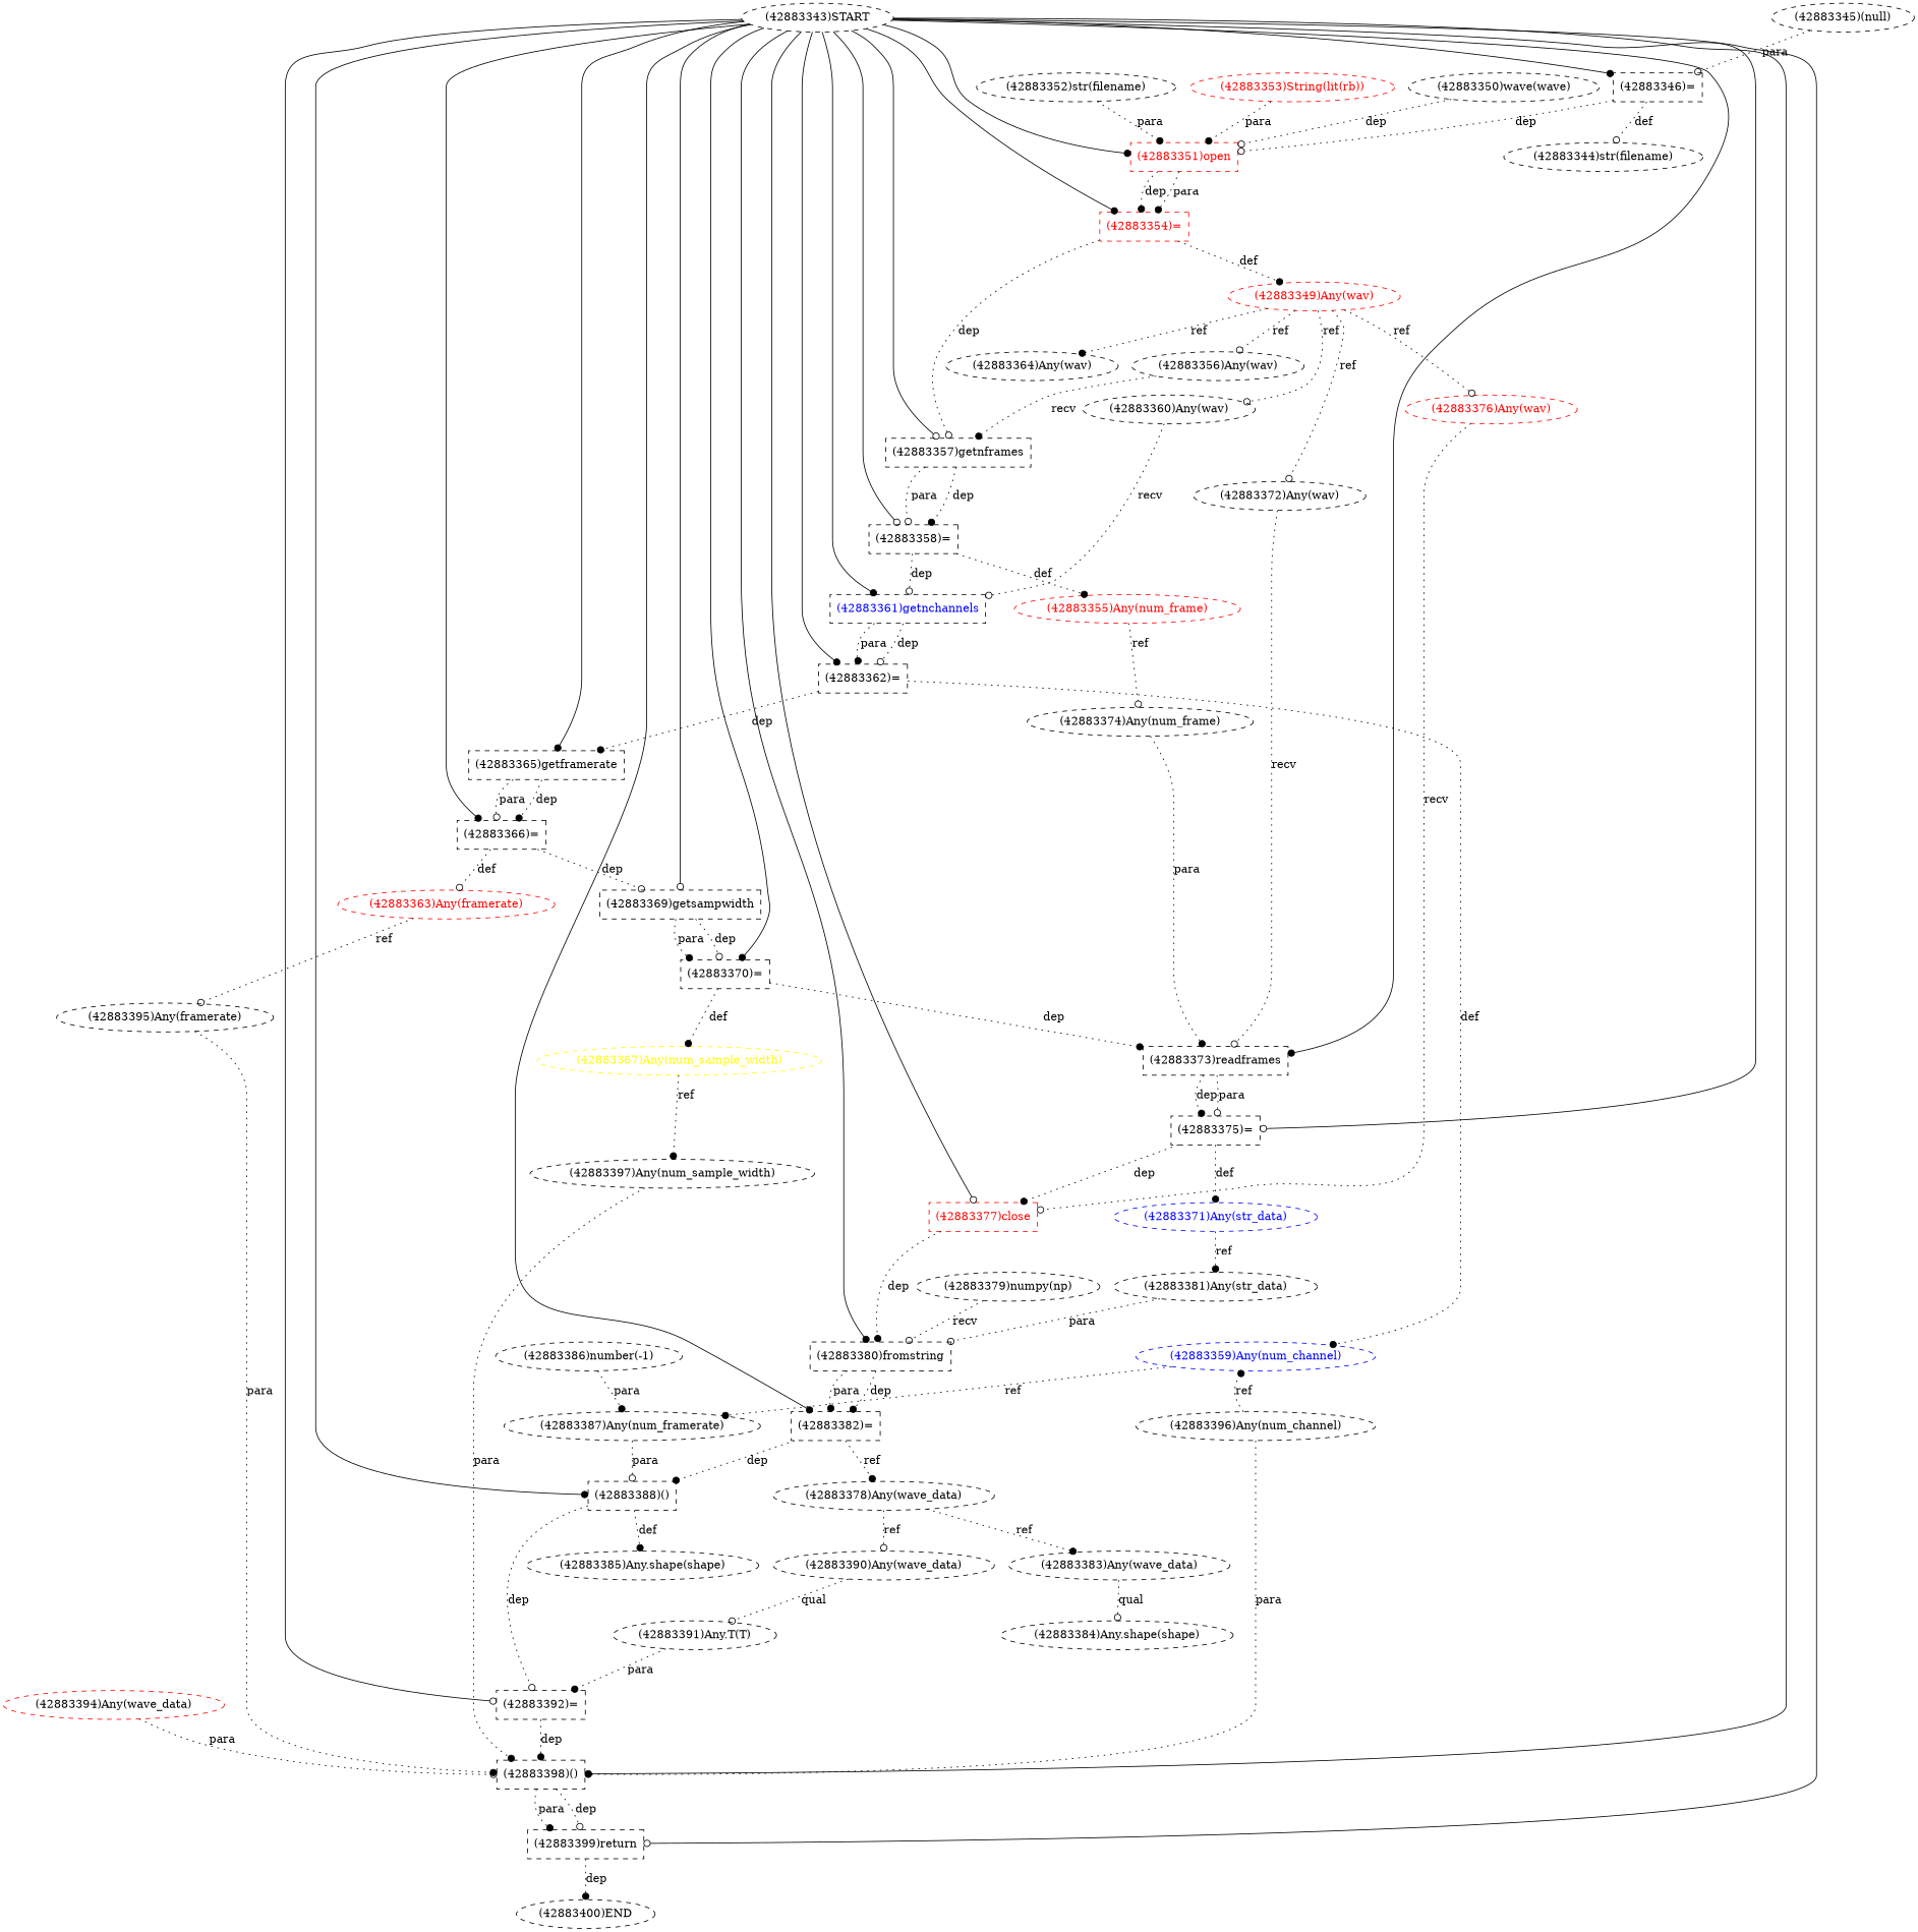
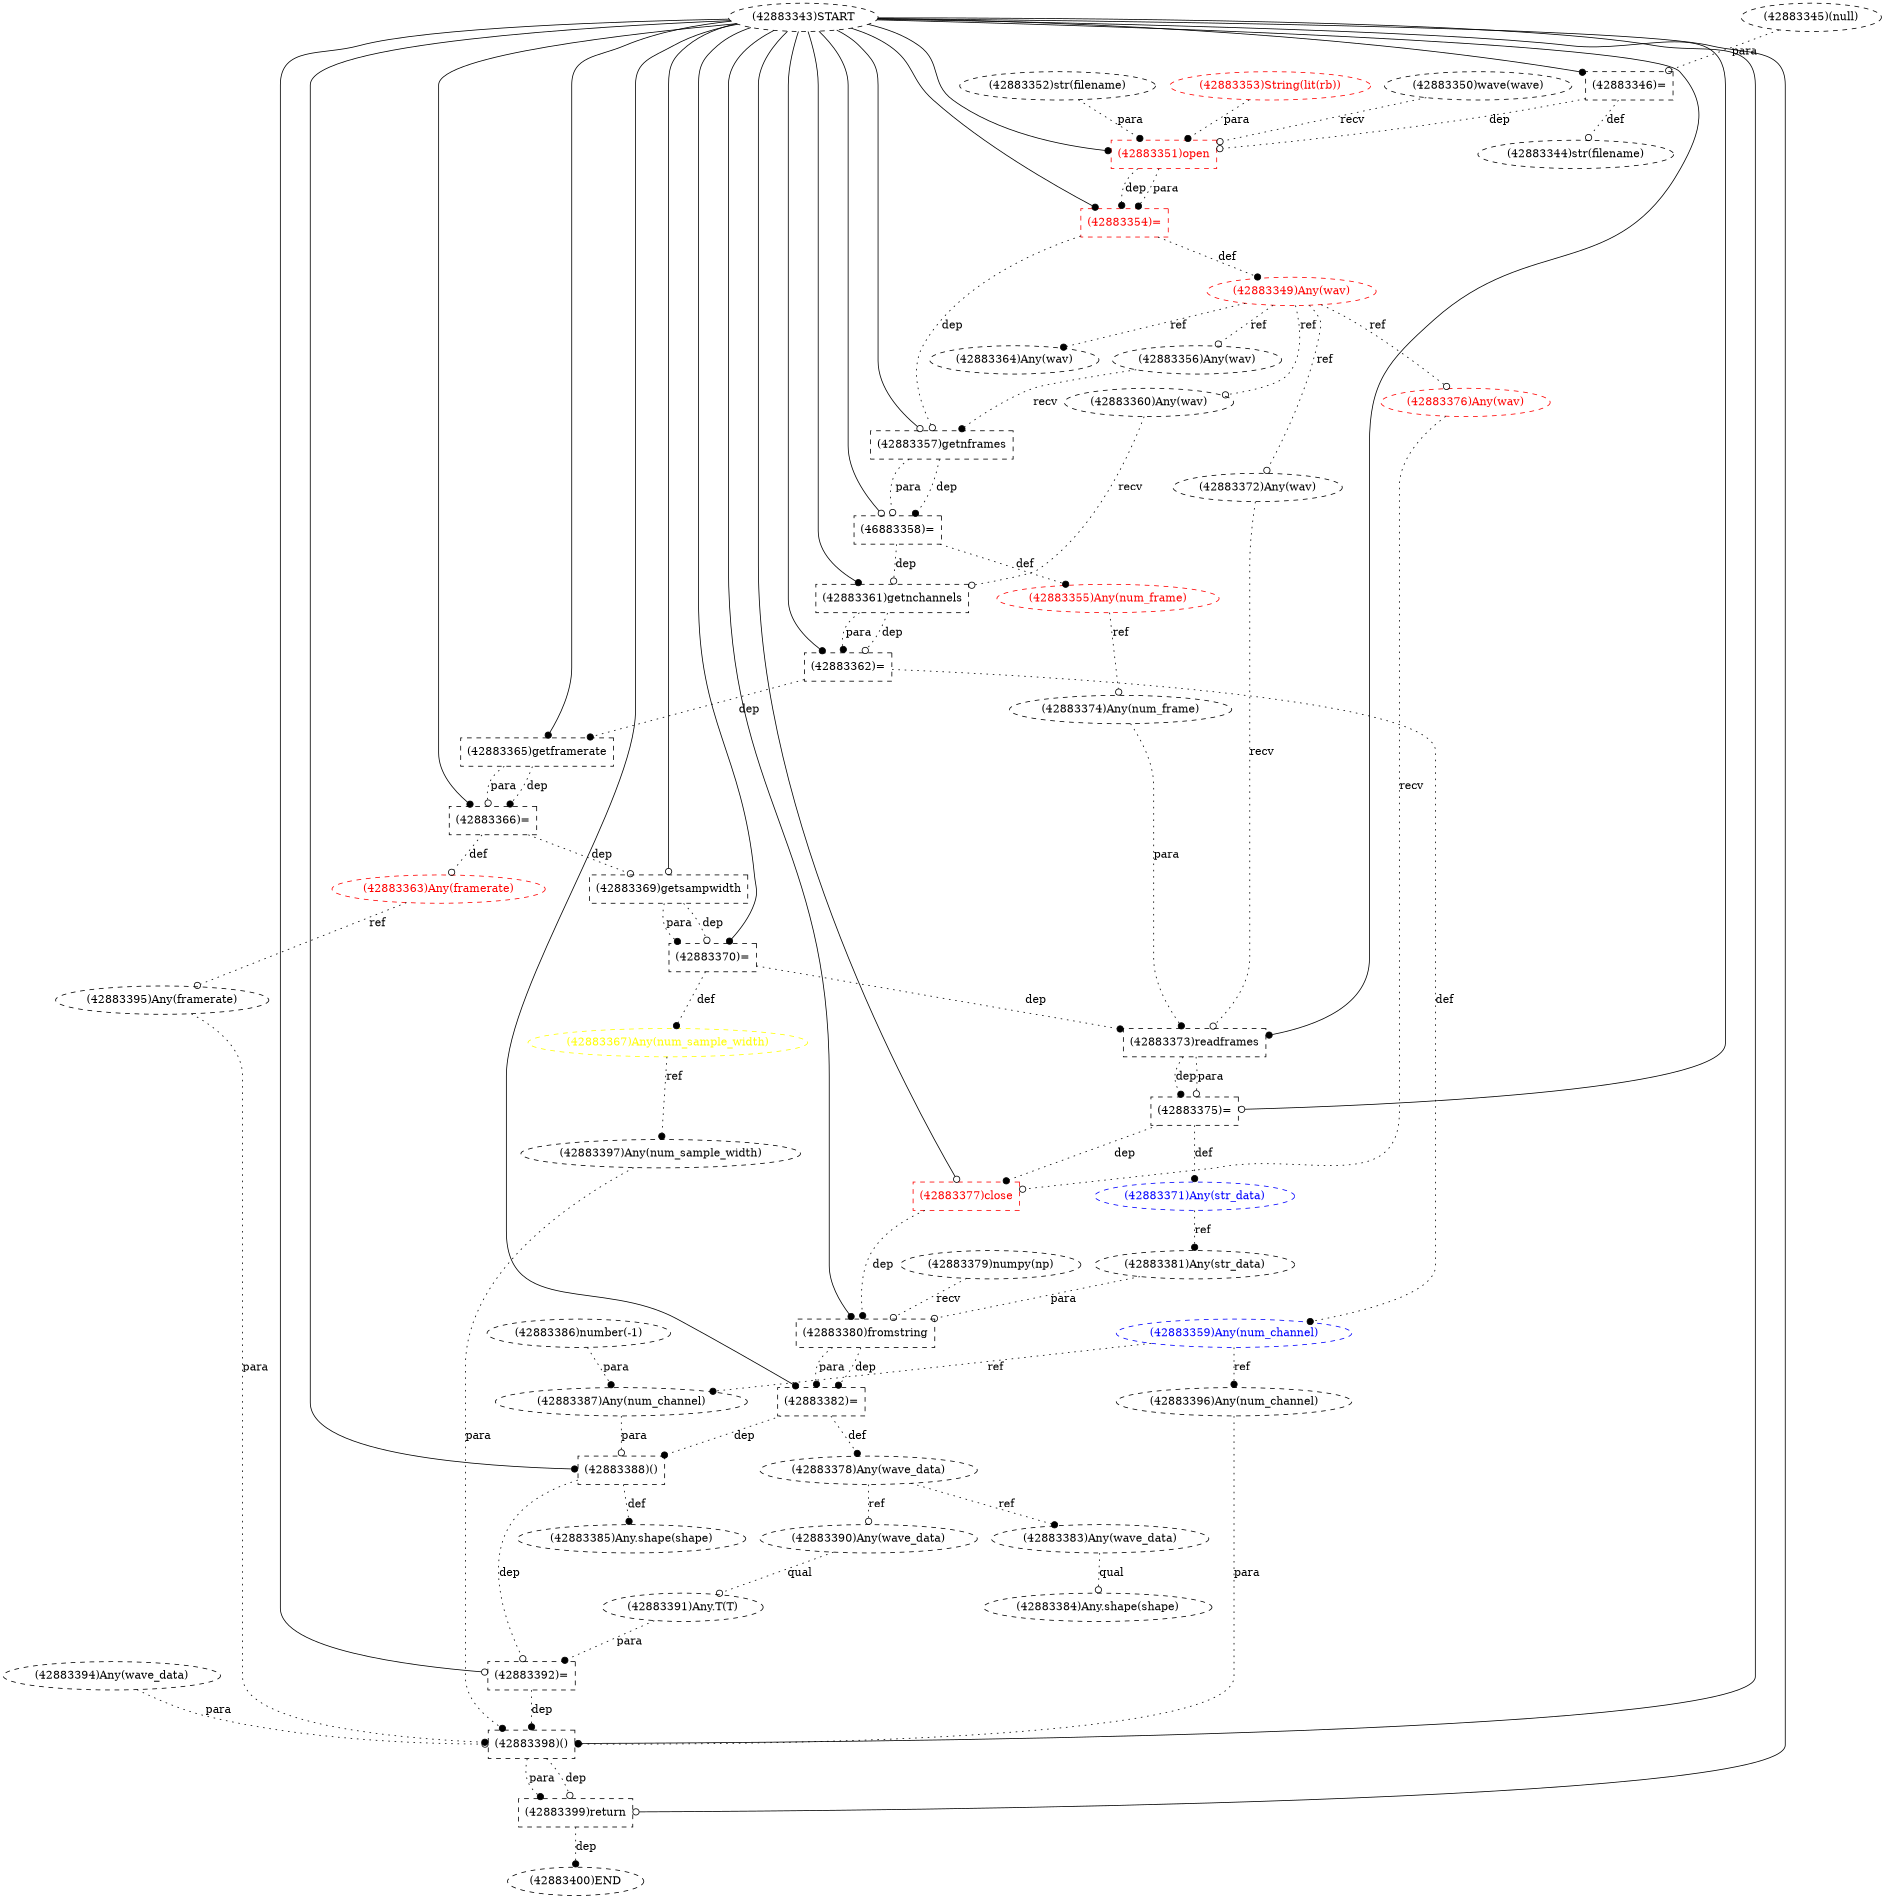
  digraph {
    node [shape=ellipse style=dashed]
    edge [arrowhead=dot style=dotted]
    n1 [label="(42883346)=" shape=box]
    n2 [color=red fontcolor=red label="(42883351)open" shape=box]
    n3 [label="(42883344)str(filename)"]
    n4 [color=red fontcolor=red label="(42883354)=" shape=box]
    n5 [label="(42883369)getsampwidth" shape=box]
    n6 [label="(42883370)=" shape=box]
    n7 [color=blue fontcolor=blue label="(42883371)Any(str_data)"]
    n8 [label="(42883381)Any(str_data)"]
    n9 [label="(42883380)fromstring" shape=box]
-   n10 [label="(42883358)=" shape=box]
-   n11 [label="(42883361)getnchannels" shape=box fontcolor=blue]
+   n10 [label="(46883358)=" shape=box]
+   n11 [label="(42883361)getnchannels" shape=box]
    n12 [color=red fontcolor=red label="(42883355)Any(num_frame)"]
    n13 [label="(42883362)=" shape=box]
    n14 [label="(42883374)Any(num_frame)"]
    n15 [label="(42883373)readframes" shape=box]
    n16 [color=yellow fontcolor=yellow label="(42883367)Any(num_sample_width)"]
    n17 [label="(42883400)END" shape=""]
    n18 [label="(42883345)(null)"]
    n19 [label="(42883395)Any(framerate)"]
    n20 [label="(42883398)()" shape=box]
    n21 [label="(42883399)return" shape=box]
    n22 [label="(42883375)=" shape=box]
    n23 [color=red fontcolor=red label="(42883377)close" shape=box]
    n24 [label="(42883382)=" shape=box]
-   n25 [label="(42883394)Any(wave_data)" color=red]
+   n25 [label="(42883394)Any(wave_data)"]
    n26 [label="(42883365)getframerate" shape=box]
    n27 [color=blue fontcolor=blue label="(42883359)Any(num_channel)"]
    n28 [label="(42883366)=" shape=box]
    n29 [color=red fontcolor=red label="(42883363)Any(framerate)"]
    n30 [label="(42883372)Any(wav)"]
-   n31 [label="(42883387)Any(num_framerate)"]
+   n31 [label="(42883387)Any(num_channel)"]
    n32 [label="(42883396)Any(num_channel)"]
    n33 [label="(42883383)Any(wave_data)"]
    n34 [label="(42883384)Any.shape(shape)"]
    n35 [label="(42883360)Any(wav)"]
    n36 [label="(42883397)Any(num_sample_width)"]
    n37 [label="(42883388)()" shape=box]
    n38 [color=black fontcolor=black label="(42883378)Any(wave_data)"]
    n39 [label="(42883392)=" shape=box]
    n40 [label="(42883385)Any.shape(shape)"]
    n41 [label="(42883390)Any(wave_data)"]
    n42 [label="(42883391)Any.T(T)"]
    n43 [label="(42883386)number(-1)"]
    n44 [label="(42883352)str(filename)"]
    n45 [label="(42883357)getnframes" shape=box]
    n46 [color=red fontcolor=red label="(42883349)Any(wav)"]
    n47 [label="(42883364)Any(wav)"]
    n48 [color=red fontcolor=red label="(42883376)Any(wav)"]
    n49 [label="(42883356)Any(wav)"]
    n50 [color=red fontcolor=red label="(42883353)String(lit(rb))"]
    n51 [label="(42883379)numpy(np)"]
    n52 [label="(42883350)wave(wave)"]
    n53 [label="(42883343)START" shape=""]
    n1 -> n2 [arrowhead=odot label=dep]
    n1 -> n3 [arrowhead=odot label=def]
    n2 -> n4 [label=dep]
    n2 -> n4 [label=para]
    n4 -> n45 [arrowhead=odot label=dep]
    n4 -> n46 [label=def]
    n5 -> n6 [arrowhead=odot label=dep]
    n5 -> n6 [label=para]
    n6 -> n15 [label=dep]
    n6 -> n16 [label=def]
    n7 -> n8 [label=ref]
    n8 -> n9 [arrowhead=odot label=para]
    n9 -> n24 [label=dep]
    n9 -> n24 [label=para]
    n10 -> n11 [arrowhead=odot label=dep]
    n10 -> n12 [label=def]
    n11 -> n13 [arrowhead=odot label=dep]
    n11 -> n13 [label=para]
    n12 -> n14 [arrowhead=odot label=ref]
    n13 -> n26 [label=dep]
    n13 -> n27 [label=def]
    n14 -> n15 [label=para]
    n15 -> n22 [label=dep]
    n15 -> n22 [arrowhead=odot label=para]
    n16 -> n36 [label=ref]
    n18 -> n1 [arrowhead=odot label=para]
    n19 -> n20 [label=para]
    n20 -> n21 [arrowhead=odot label=dep]
    n20 -> n21 [label=para]
    n21 -> n17 [label=dep]
    n22 -> n7 [label=def]
    n22 -> n23 [label=dep]
    n23 -> n9 [label=dep]
    n24 -> n37 [label=dep]
-   n24 -> n38 [label=ref]
+   n24 -> n38 [label=def]
    n25 -> n20 [arrowhead=odot label=para]
    n26 -> n28 [label=dep]
    n26 -> n28 [arrowhead=odot label=para]
    n27 -> n31 [label=ref]
-   n32 -> n27 [label=ref]
+   n27 -> n32 [label=ref]
    n28 -> n5 [arrowhead=odot label=dep]
    n28 -> n29 [arrowhead=odot label=def]
    n29 -> n19 [arrowhead=odot label=ref]
    n30 -> n15 [arrowhead=odot label=recv]
    n31 -> n37 [arrowhead=odot label=para]
    n32 -> n20 [label=para]
    n33 -> n34 [arrowhead=odot label=qual]
    n35 -> n11 [arrowhead=odot label=recv]
    n36 -> n20 [label=para]
    n37 -> n39 [arrowhead=odot label=dep]
    n37 -> n40 [label=def]
    n38 -> n33 [label=ref]
    n38 -> n41 [arrowhead=odot label=ref]
    n39 -> n20 [label=dep]
    n41 -> n42 [arrowhead=odot label=qual]
    n42 -> n39 [label=para]
    n43 -> n31 [label=para]
    n44 -> n2 [label=para]
    n45 -> n10 [label=dep]
    n45 -> n10 [arrowhead=odot label=para]
    n46 -> n30 [arrowhead=odot label=ref]
    n46 -> n35 [arrowhead=odot label=ref]
    n46 -> n47 [label=ref]
    n46 -> n48 [arrowhead=odot label=ref]
    n46 -> n49 [arrowhead=odot label=ref]
    n48 -> n23 [arrowhead=odot label=recv]
    n49 -> n45 [label=recv]
    n50 -> n2 [label=para]
    n51 -> n9 [arrowhead=odot label=recv]
-   n52 -> n2 [arrowhead=odot label=dep]
+   n52 -> n2 [arrowhead=odot label=recv]
    n53 -> n1 [style=solid]
    n53 -> n2 [style=solid]
    n53 -> n4 [style=solid]
    n53 -> n5 [arrowhead=odot style=solid]
    n53 -> n6 [style=solid]
    n53 -> n9 [style=solid]
    n53 -> n10 [arrowhead=odot style=solid]
    n53 -> n11 [style=solid]
    n53 -> n13 [style=solid]
    n53 -> n15 [style=solid]
    n53 -> n20 [arrowhead=odot style=solid]
    n53 -> n21 [arrowhead=odot style=solid]
    n53 -> n22 [arrowhead=odot style=solid]
    n53 -> n23 [arrowhead=odot style=solid]
    n53 -> n24 [style=solid]
    n53 -> n26 [style=solid]
    n53 -> n28 [style=solid]
    n53 -> n37 [style=solid]
    n53 -> n39 [arrowhead=odot style=solid]
    n53 -> n45 [arrowhead=odot style=solid]
  }
